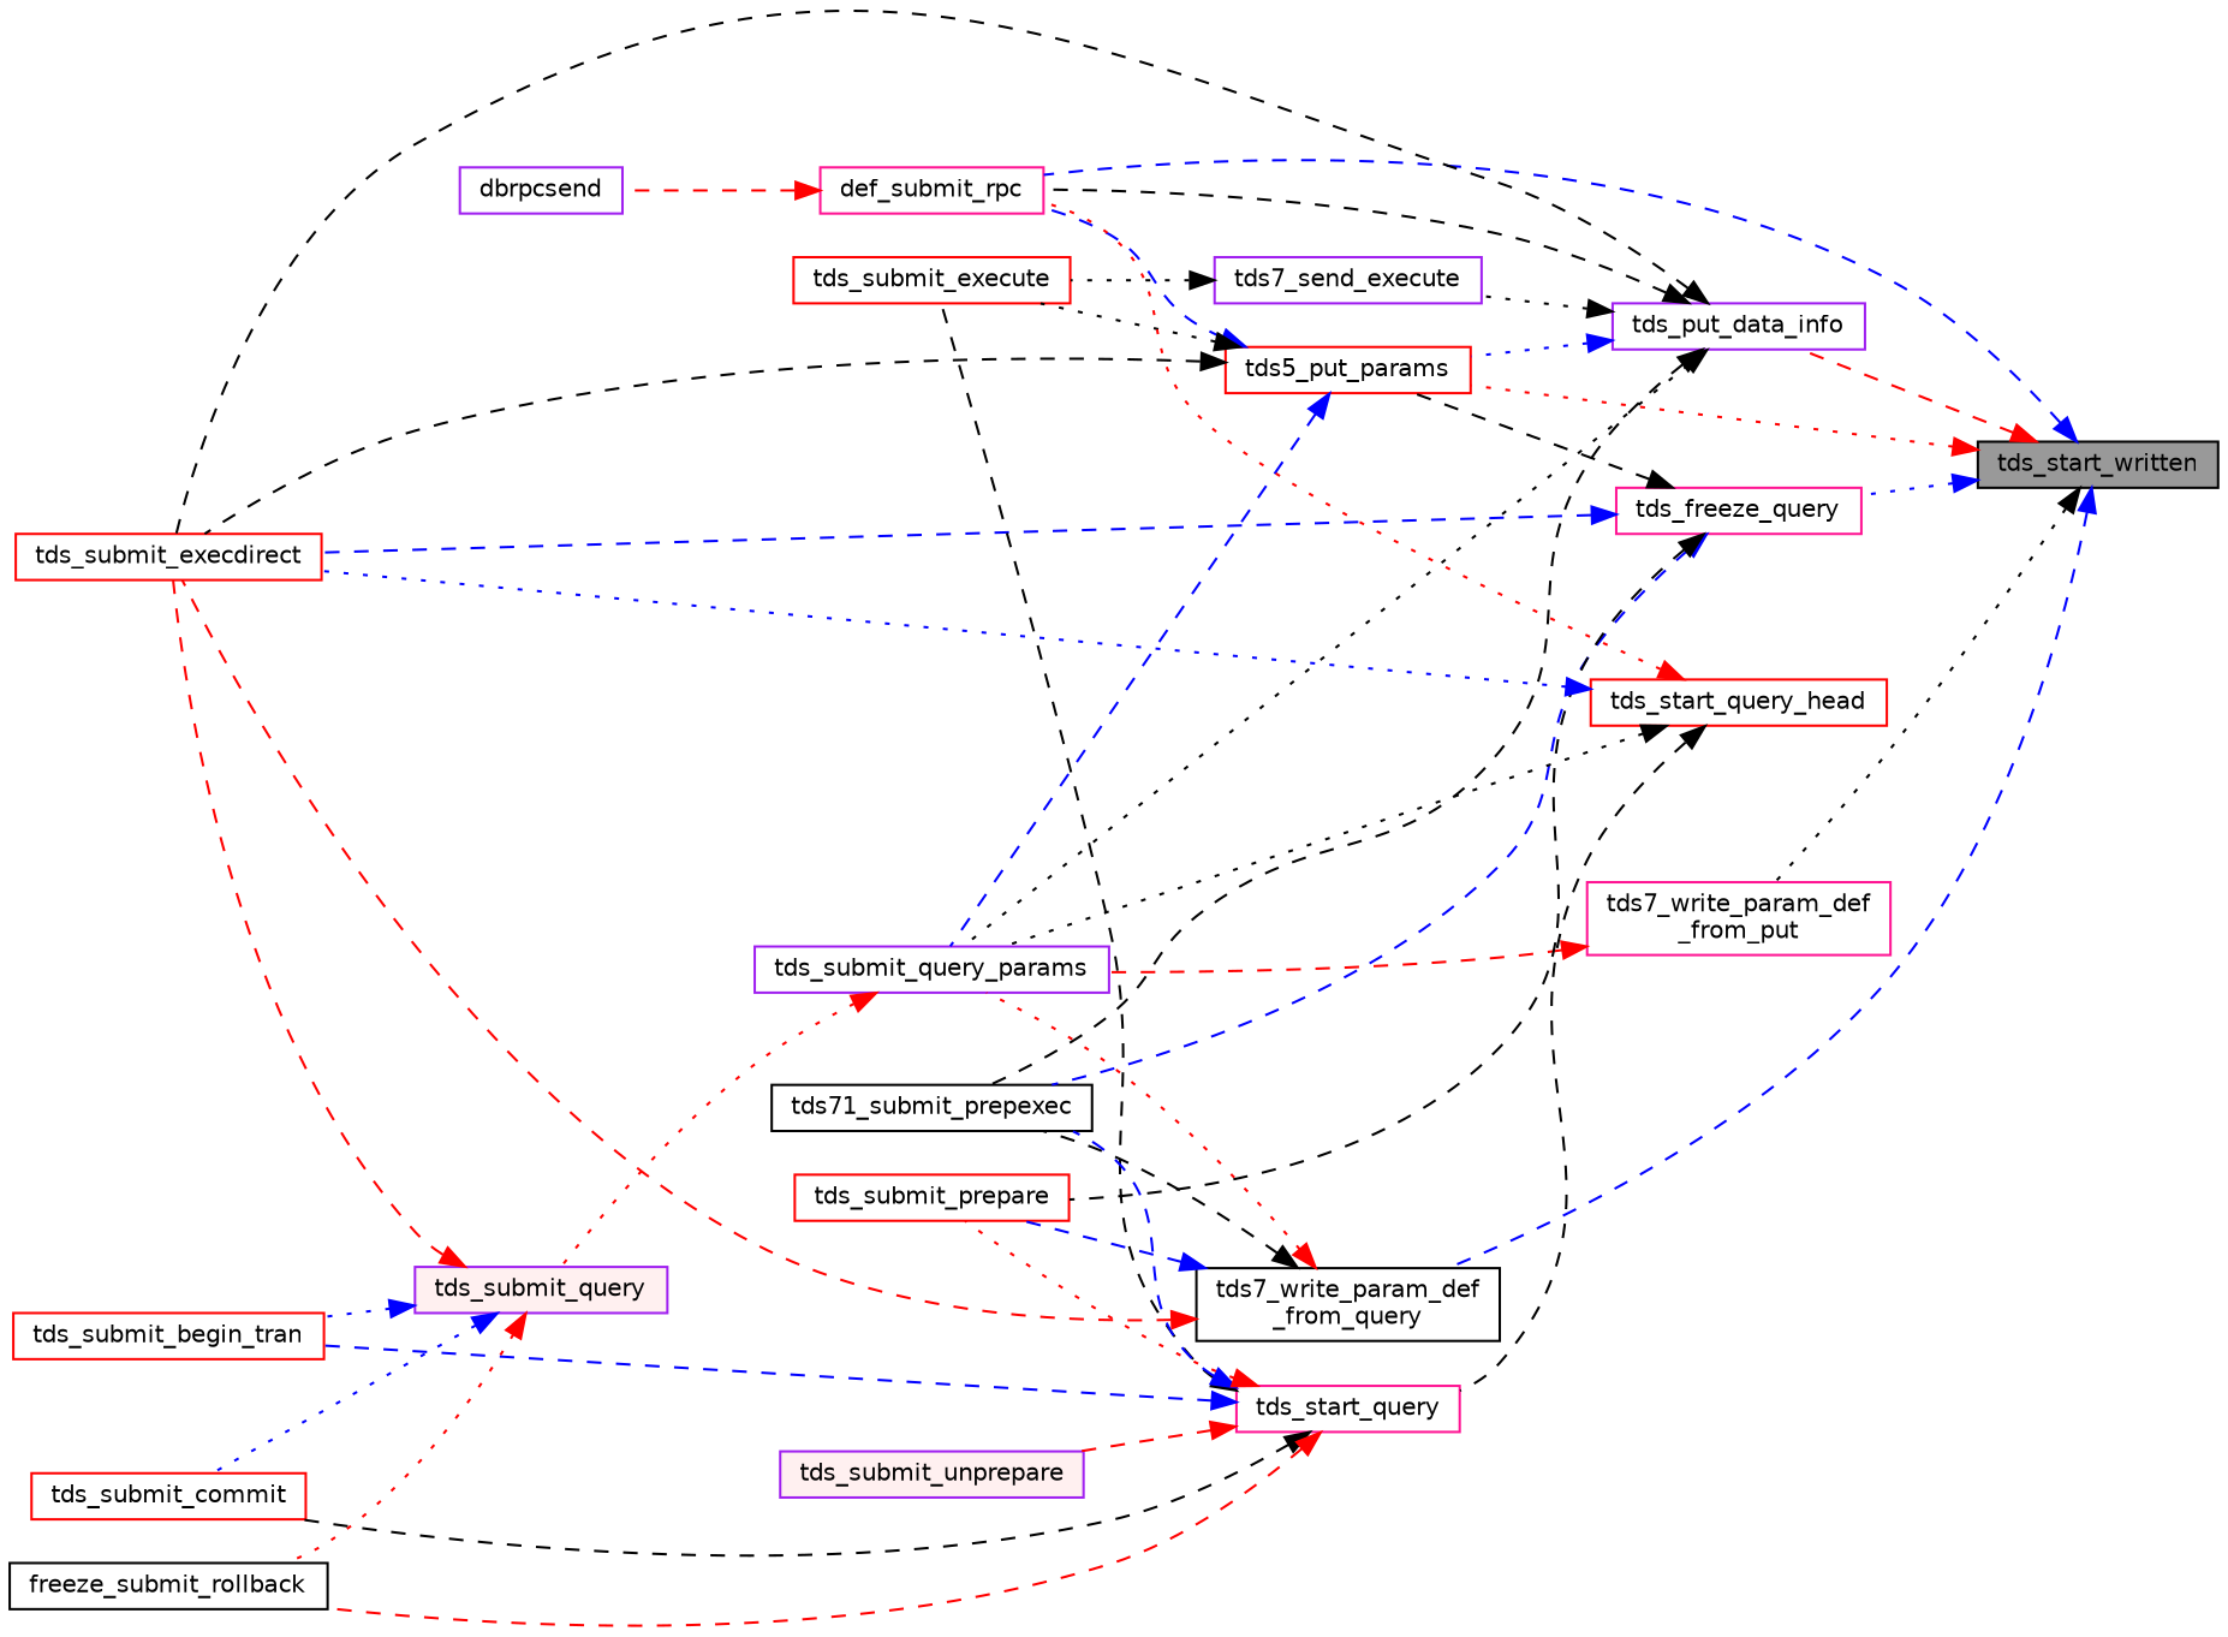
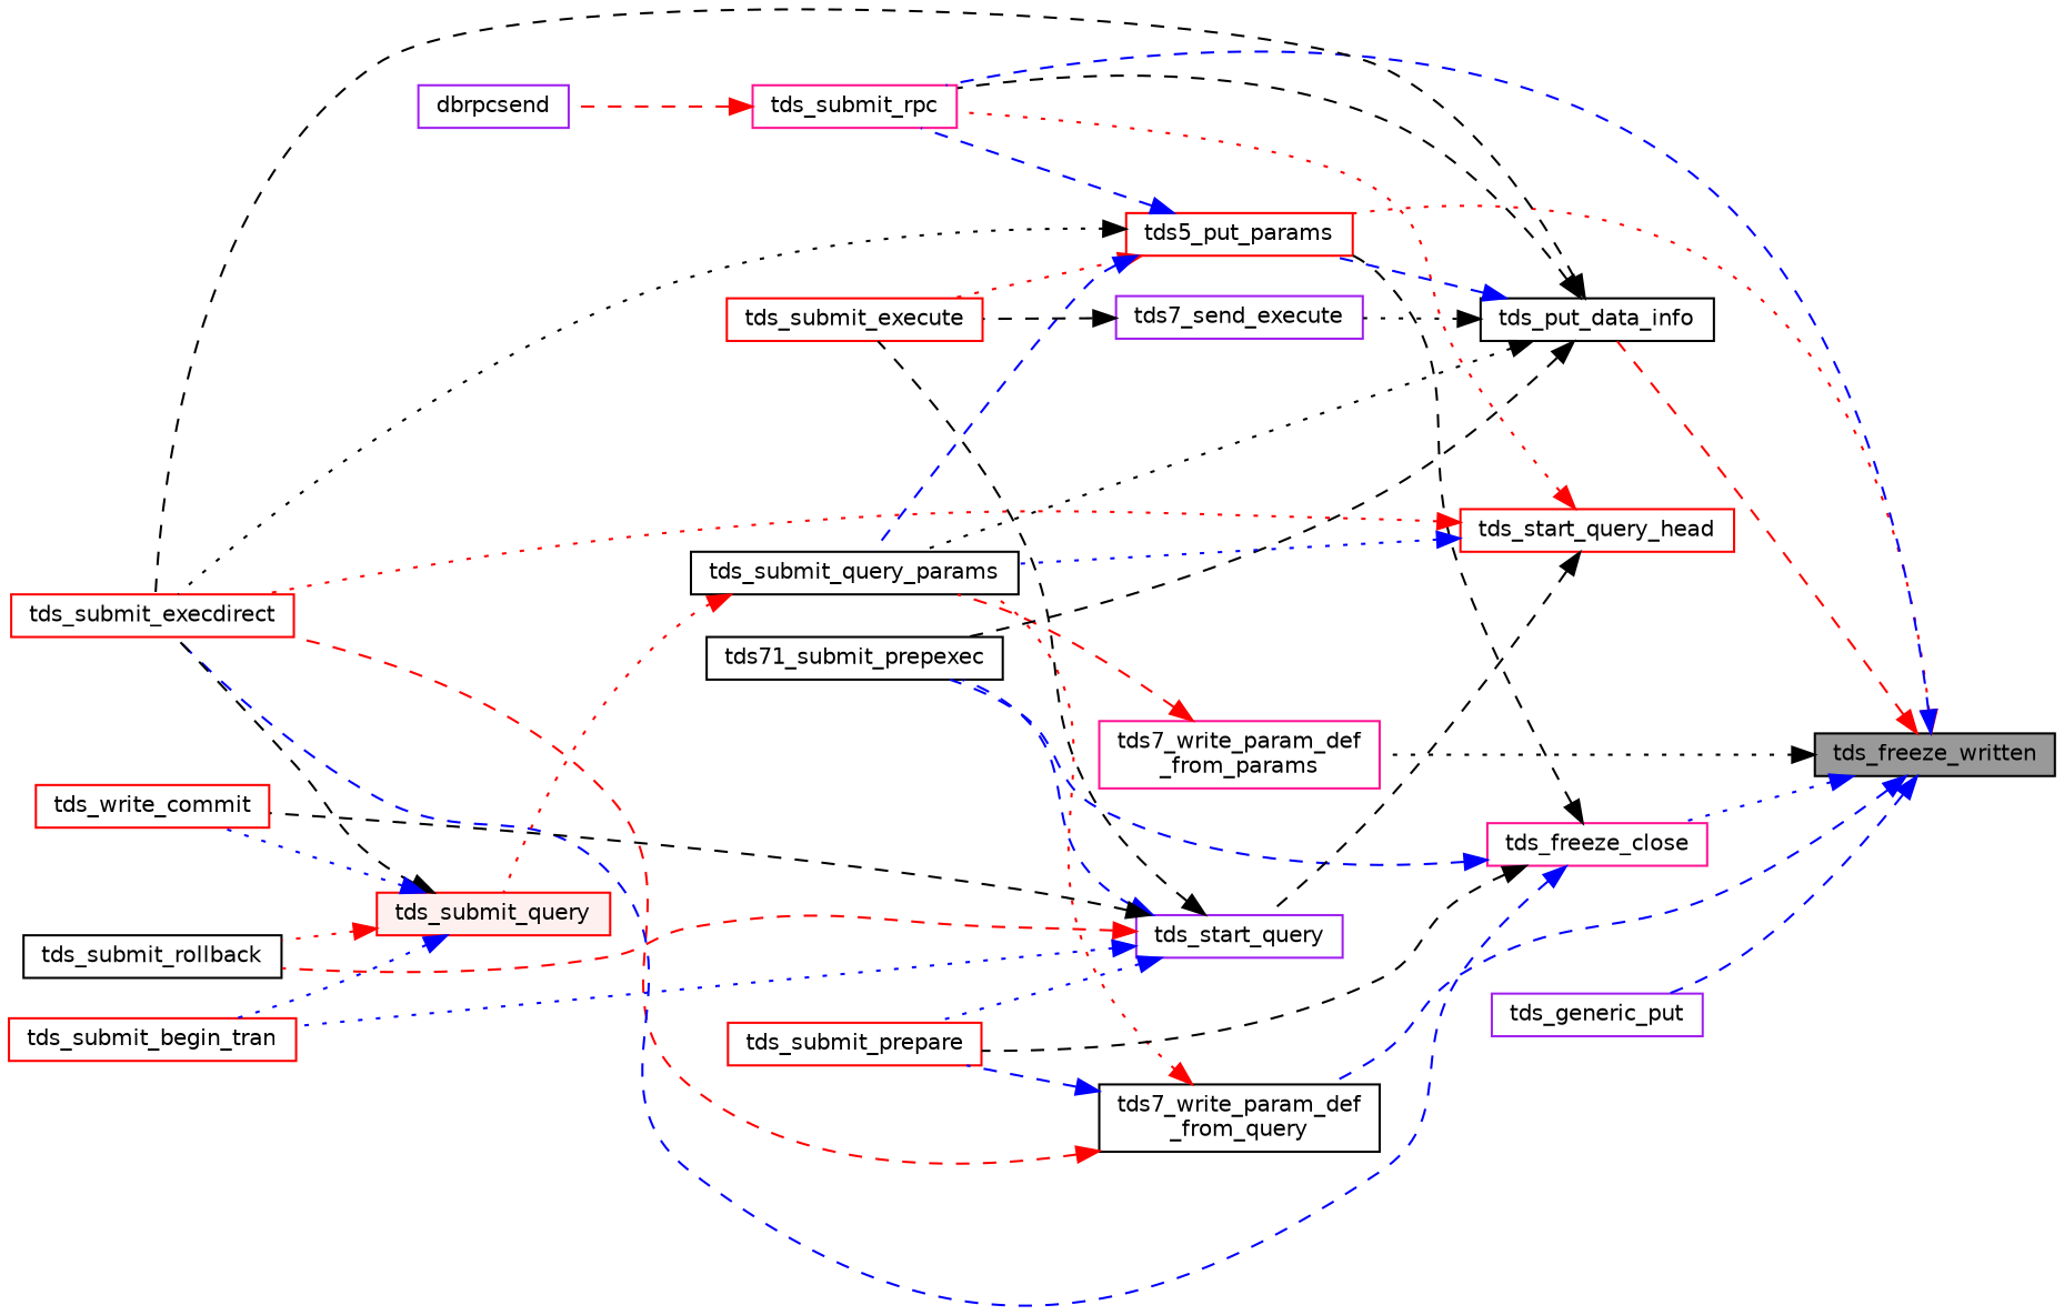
  digraph {
    rankdir=RL
    node [color=red fillcolor=white fontname=Helvetica fontsize=10 shape=box style=filled]
    edge [color=black dir=back fontname=Helvetica fontsize=10 labelfontname=Helvetica labelfontsize=10 style=dashed]
-   n1 [color=black fillcolor=grey60 fontcolor=black height=0.2 label=tds_start_written width=0.4]
+   n1 [color=black fillcolor=grey60 fontcolor=black height=0.2 label=tds_freeze_written width=0.4]
    n2 [height=0.2 label=tds5_put_params width=0.4]
-   n3 [color=deeppink height=0.2 label=def_submit_rpc width=0.4]
-   n4 [color=deeppink height=0.2 label="tds7_write_param_def\l_from_put" width=0.4]
+   n3 [color=deeppink height=0.2 label=tds_submit_rpc width=0.4]
+   n4 [color=deeppink height=0.2 label="tds7_write_param_def\l_from_params" width=0.4]
    n5 [color=black height=0.2 label="tds7_write_param_def\l_from_query" width=0.4]
-   n6 [color=deeppink height=0.2 label=tds_freeze_query width=0.4]
-   n8 [color=purple height=0.2 label=tds_put_data_info width=0.4]
+   n6 [color=deeppink height=0.2 label=tds_freeze_close width=0.4]
+   n7 [color=purple height=0.2 label=tds_generic_put width=0.4]
+   n8 [color=black height=0.2 label=tds_put_data_info width=0.4]
    n9 [height=0.2 label=tds_submit_execdirect width=0.4]
    n10 [height=0.2 label=tds_submit_execute width=0.4]
-   n11 [color=purple height=0.2 label=tds_submit_query_params width=0.4]
+   n11 [color=black height=0.2 label=tds_submit_query_params width=0.4]
    n12 [color=purple height=0.2 label=dbrpcsend width=0.4]
    n13 [color=black height=0.2 label=tds71_submit_prepexec width=0.4]
    n14 [height=0.2 label=tds_submit_prepare width=0.4]
    n15 [color=purple height=0.2 label=tds7_send_execute width=0.4]
    n16 [height=0.2 label=tds_start_query_head width=0.4]
-   n17 [color=deeppink height=0.2 label=tds_start_query width=0.4]
-   n18 [color=purple fillcolor="#FFF0F0" height=0.2 label=tds_submit_query width=0.4]
+   n17 [color=purple height=0.2 label=tds_start_query width=0.4]
+   n18 [fillcolor="#FFF0F0" height=0.2 label=tds_submit_query width=0.4]
    n19 [height=0.2 label=tds_submit_begin_tran width=0.4]
-   n20 [height=0.2 label=tds_submit_commit width=0.4]
-   n21 [color=black height=0.2 label=freeze_submit_rollback width=0.4]
-   n22 [color=purple fillcolor="#FFF0F0" height=0.2 label=tds_submit_unprepare width=0.4]
+   n20 [height=0.2 label=tds_write_commit width=0.4]
+   n21 [color=black height=0.2 label=tds_submit_rollback width=0.4]
    n1 -> n2 [color=red style=dotted]
    n1 -> n3 [color=blue]
    n1 -> n4 [style=dotted]
    n1 -> n5 [color=blue]
    n1 -> n6 [color=blue style=dotted]
+   n1 -> n7 [color=blue]
    n1 -> n8 [color=red]
    n2 -> n3 [color=blue]
-   n2 -> n9
-   n2 -> n10 [style=dotted]
+   n2 -> n9 [style=dotted]
+   n2 -> n10 [color=red style=dotted]
    n2 -> n11 [color=blue]
    n3 -> n12 [color=red]
    n4 -> n11 [color=red]
    n5 -> n9 [color=red]
    n5 -> n11 [color=red style=dotted]
-   n5 -> n13
    n5 -> n14 [color=blue]
    n6 -> n2
    n6 -> n9 [color=blue]
    n6 -> n13 [color=blue]
    n6 -> n14
-   n8 -> n2 [color=blue style=dotted]
+   n8 -> n2 [color=blue]
    n8 -> n3
    n8 -> n9
    n8 -> n11 [style=dotted]
    n8 -> n13
    n8 -> n15 [style=dotted]
    n11 -> n18 [color=red style=dotted]
-   n15 -> n10 [style=dotted]
+   n15 -> n10
    n16 -> n3 [color=red style=dotted]
-   n16 -> n9 [color=blue style=dotted]
-   n16 -> n11 [style=dotted]
+   n16 -> n9 [color=red style=dotted]
+   n16 -> n11 [color=blue style=dotted]
    n16 -> n17
    n17 -> n10
    n17 -> n13 [color=blue]
-   n17 -> n14 [color=red style=dotted]
-   n17 -> n19 [color=blue]
+   n17 -> n14 [color=blue style=dotted]
+   n17 -> n19 [color=blue style=dotted]
    n17 -> n20
    n17 -> n21 [color=red]
-   n17 -> n22 [color=red]
-   n18 -> n9 [color=red]
+   n18 -> n9
    n18 -> n19 [color=blue style=dotted]
    n18 -> n20 [color=blue style=dotted]
    n18 -> n21 [color=red style=dotted]
  }
